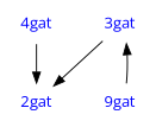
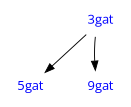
  digraph {
    fontname="Open Sans"
    node [color=white fontcolor=blue fontname="Open Sans"]
    edge [fontname="Open Sans"]
-   "4gat"
-   "5gat" [label="2gat"]
+   "5gat"
    "3gat"
    n4 [label="9gat"]
-   "4gat" -> "5gat"
    "3gat" -> "5gat"
-   n4 -> "3gat"
+   "3gat" -> n4
  }
